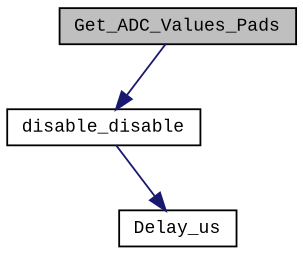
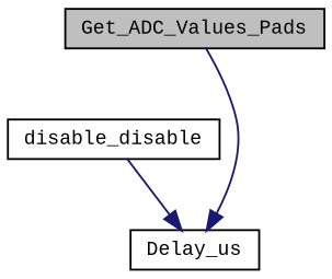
  digraph {
    fontname="Liberation Mono"
    rankdir=TB
    node [color=black fillcolor=white fontname="Liberation Mono" fontsize=10 shape=record style=filled]
    edge [color=midnightblue fontname="Liberation Mono" fontsize=10 labelfontname=Helvetica labelfontsize=10 style=solid]
    n1 [fillcolor=grey75 fontcolor=black height=0.2 label=Get_ADC_Values_Pads width=0.4]
    n2 [height=0.2 label=disable_disable width=0.4]
    n3 [height=0.2 label=Delay_us width=0.4]
-   n1 -> n2
+   n1 -> n3
    n2 -> n3
  }
